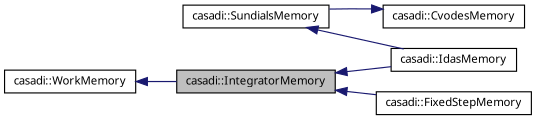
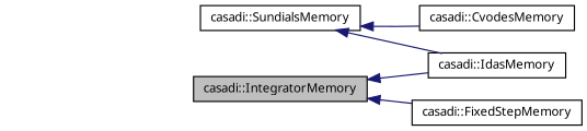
  digraph {
    rankdir=LR
    node [color=black fillcolor=white fontname="FreeSans.ttf" fontsize=10 shape=record style=filled]
    edge [color=midnightblue dir=back fontname="FreeSans.ttf" fontsize=10 labelfontname="FreeSans.ttf" labelfontsize=10 style=solid]
    n1 [fillcolor=grey75 fontcolor=black height=0.2 label="casadi::IntegratorMemory" width=0.4]
    n2 [height=0.2 label="casadi::FixedStepMemory" width=0.4]
    n3 [height=0.2 label="casadi::IdasMemory" width=0.4]
    n4 [height=0.2 label="casadi::SundialsMemory" width=0.4]
    n5 [height=0.2 label="casadi::CvodesMemory" width=0.4]
-   n6 [height=0.2 label="casadi::WorkMemory" width=0.4]
    n1 -> n2
    n1 -> n3
    n4 -> n3
-   n5 -> n4
-   n6 -> n1
+   n4 -> n5
  }
